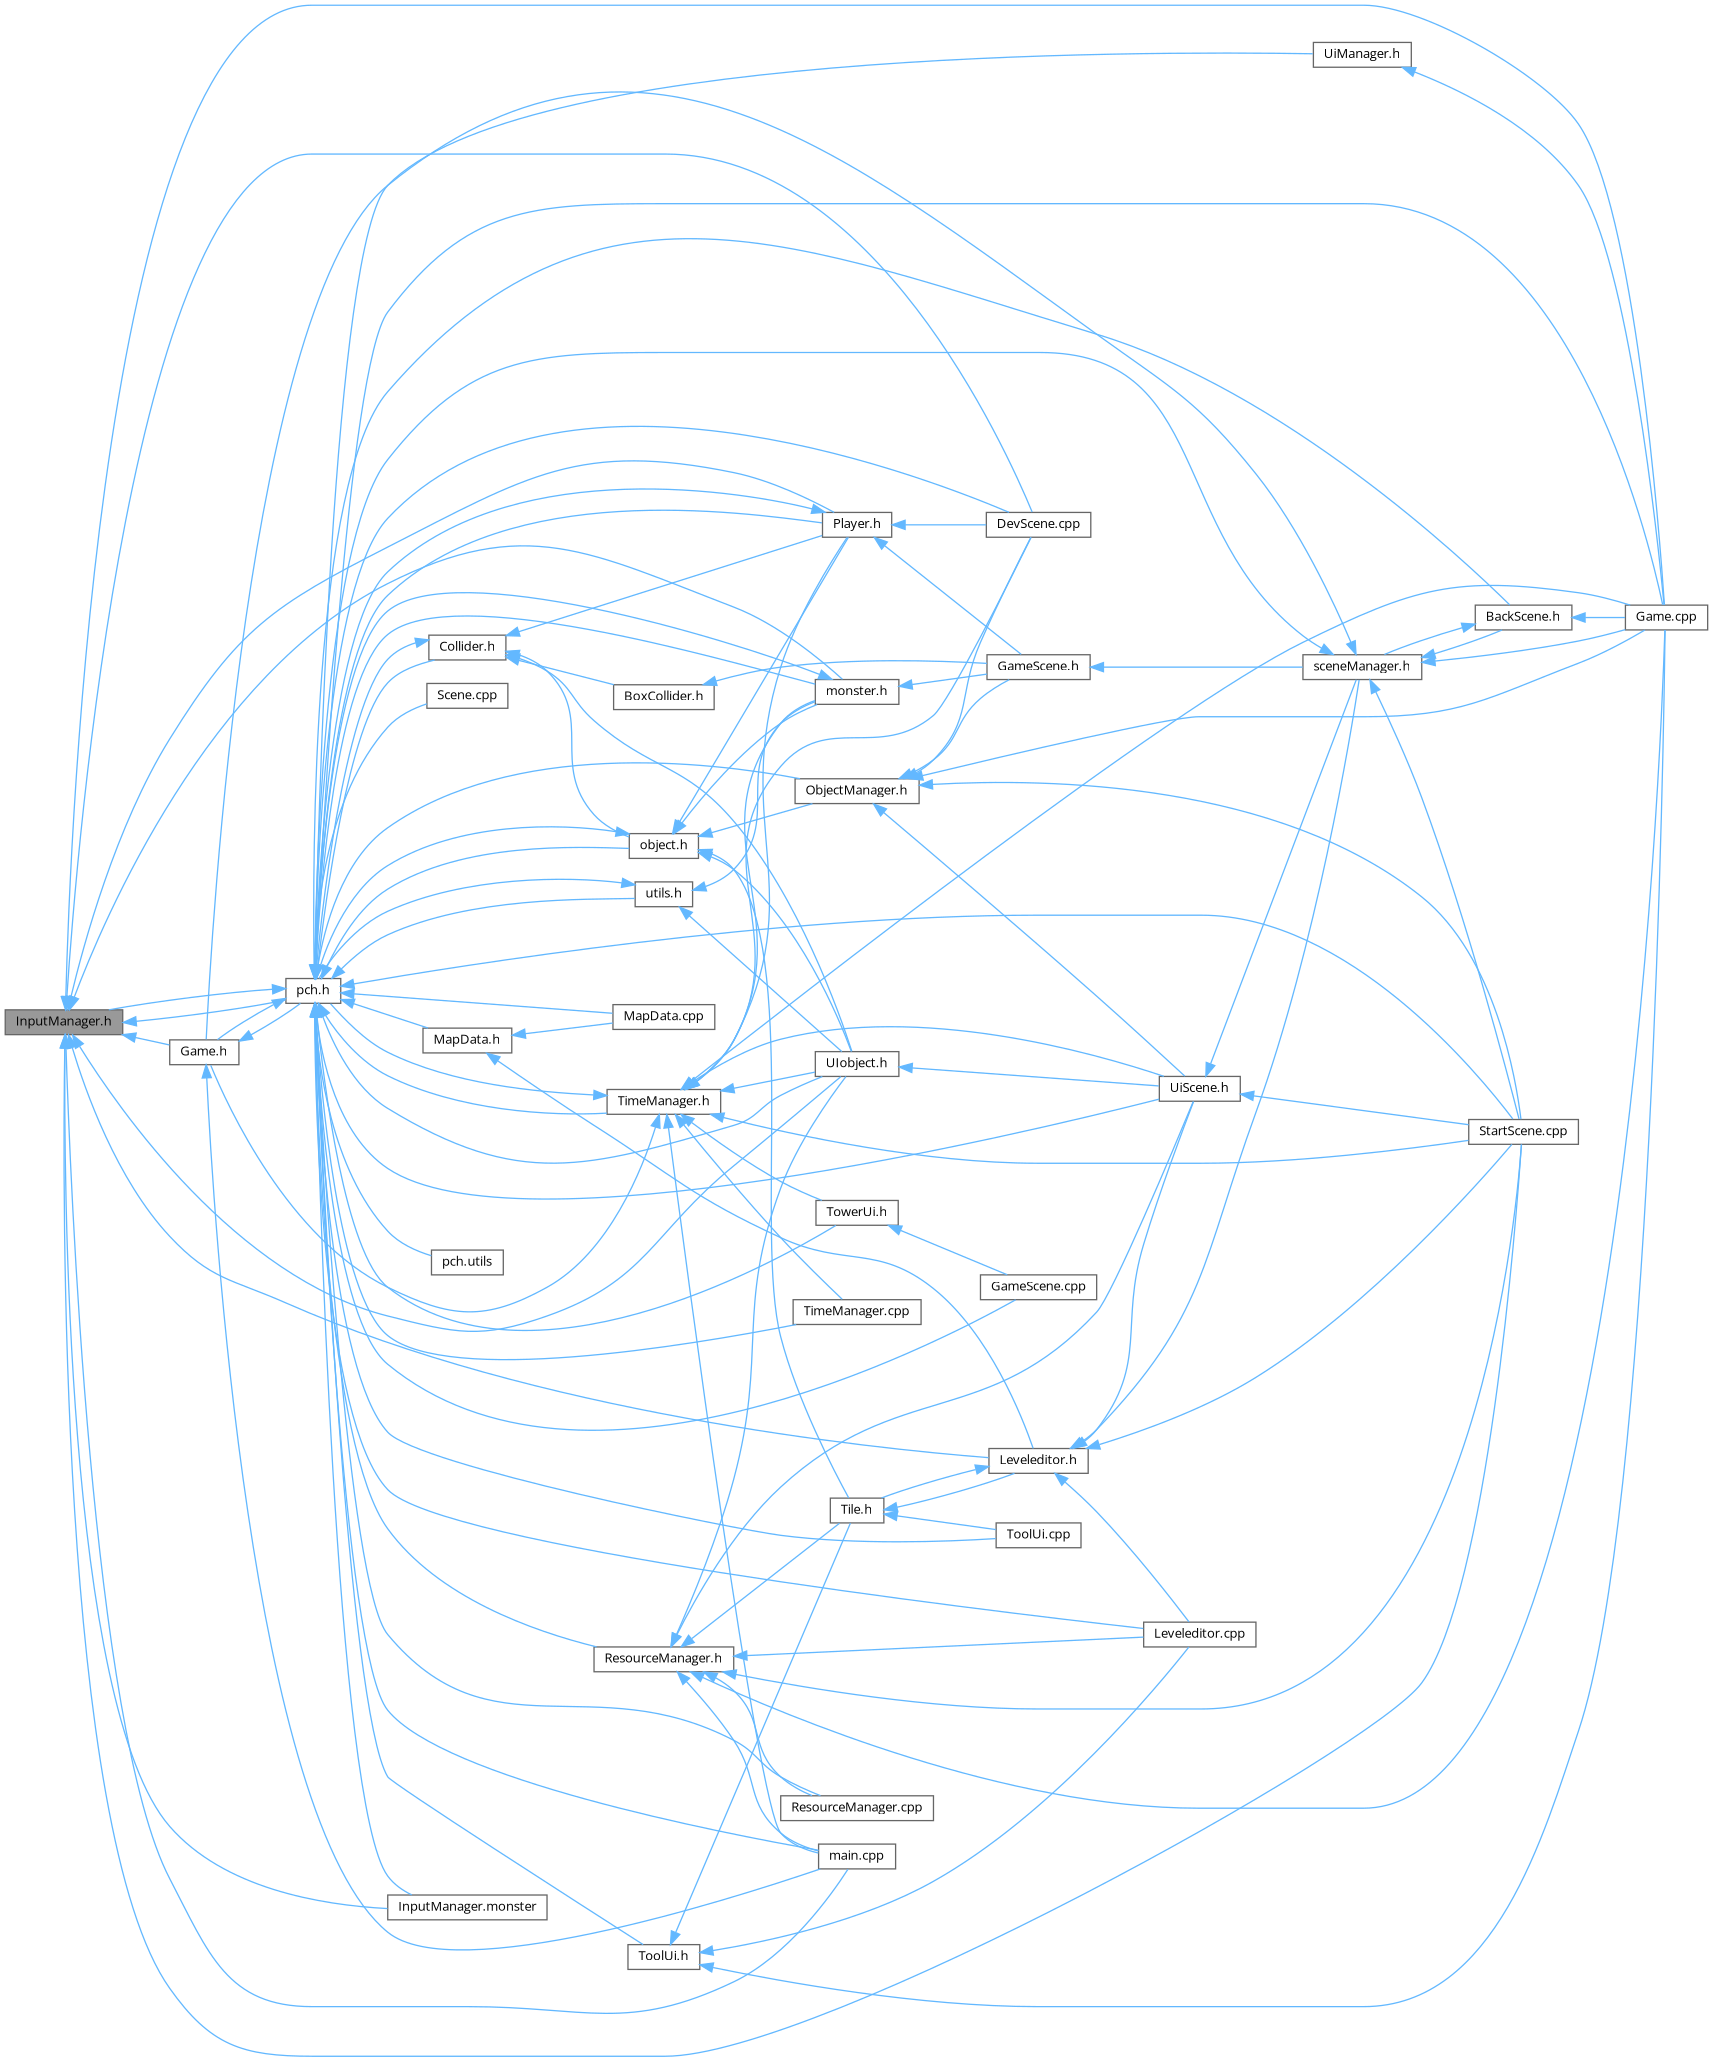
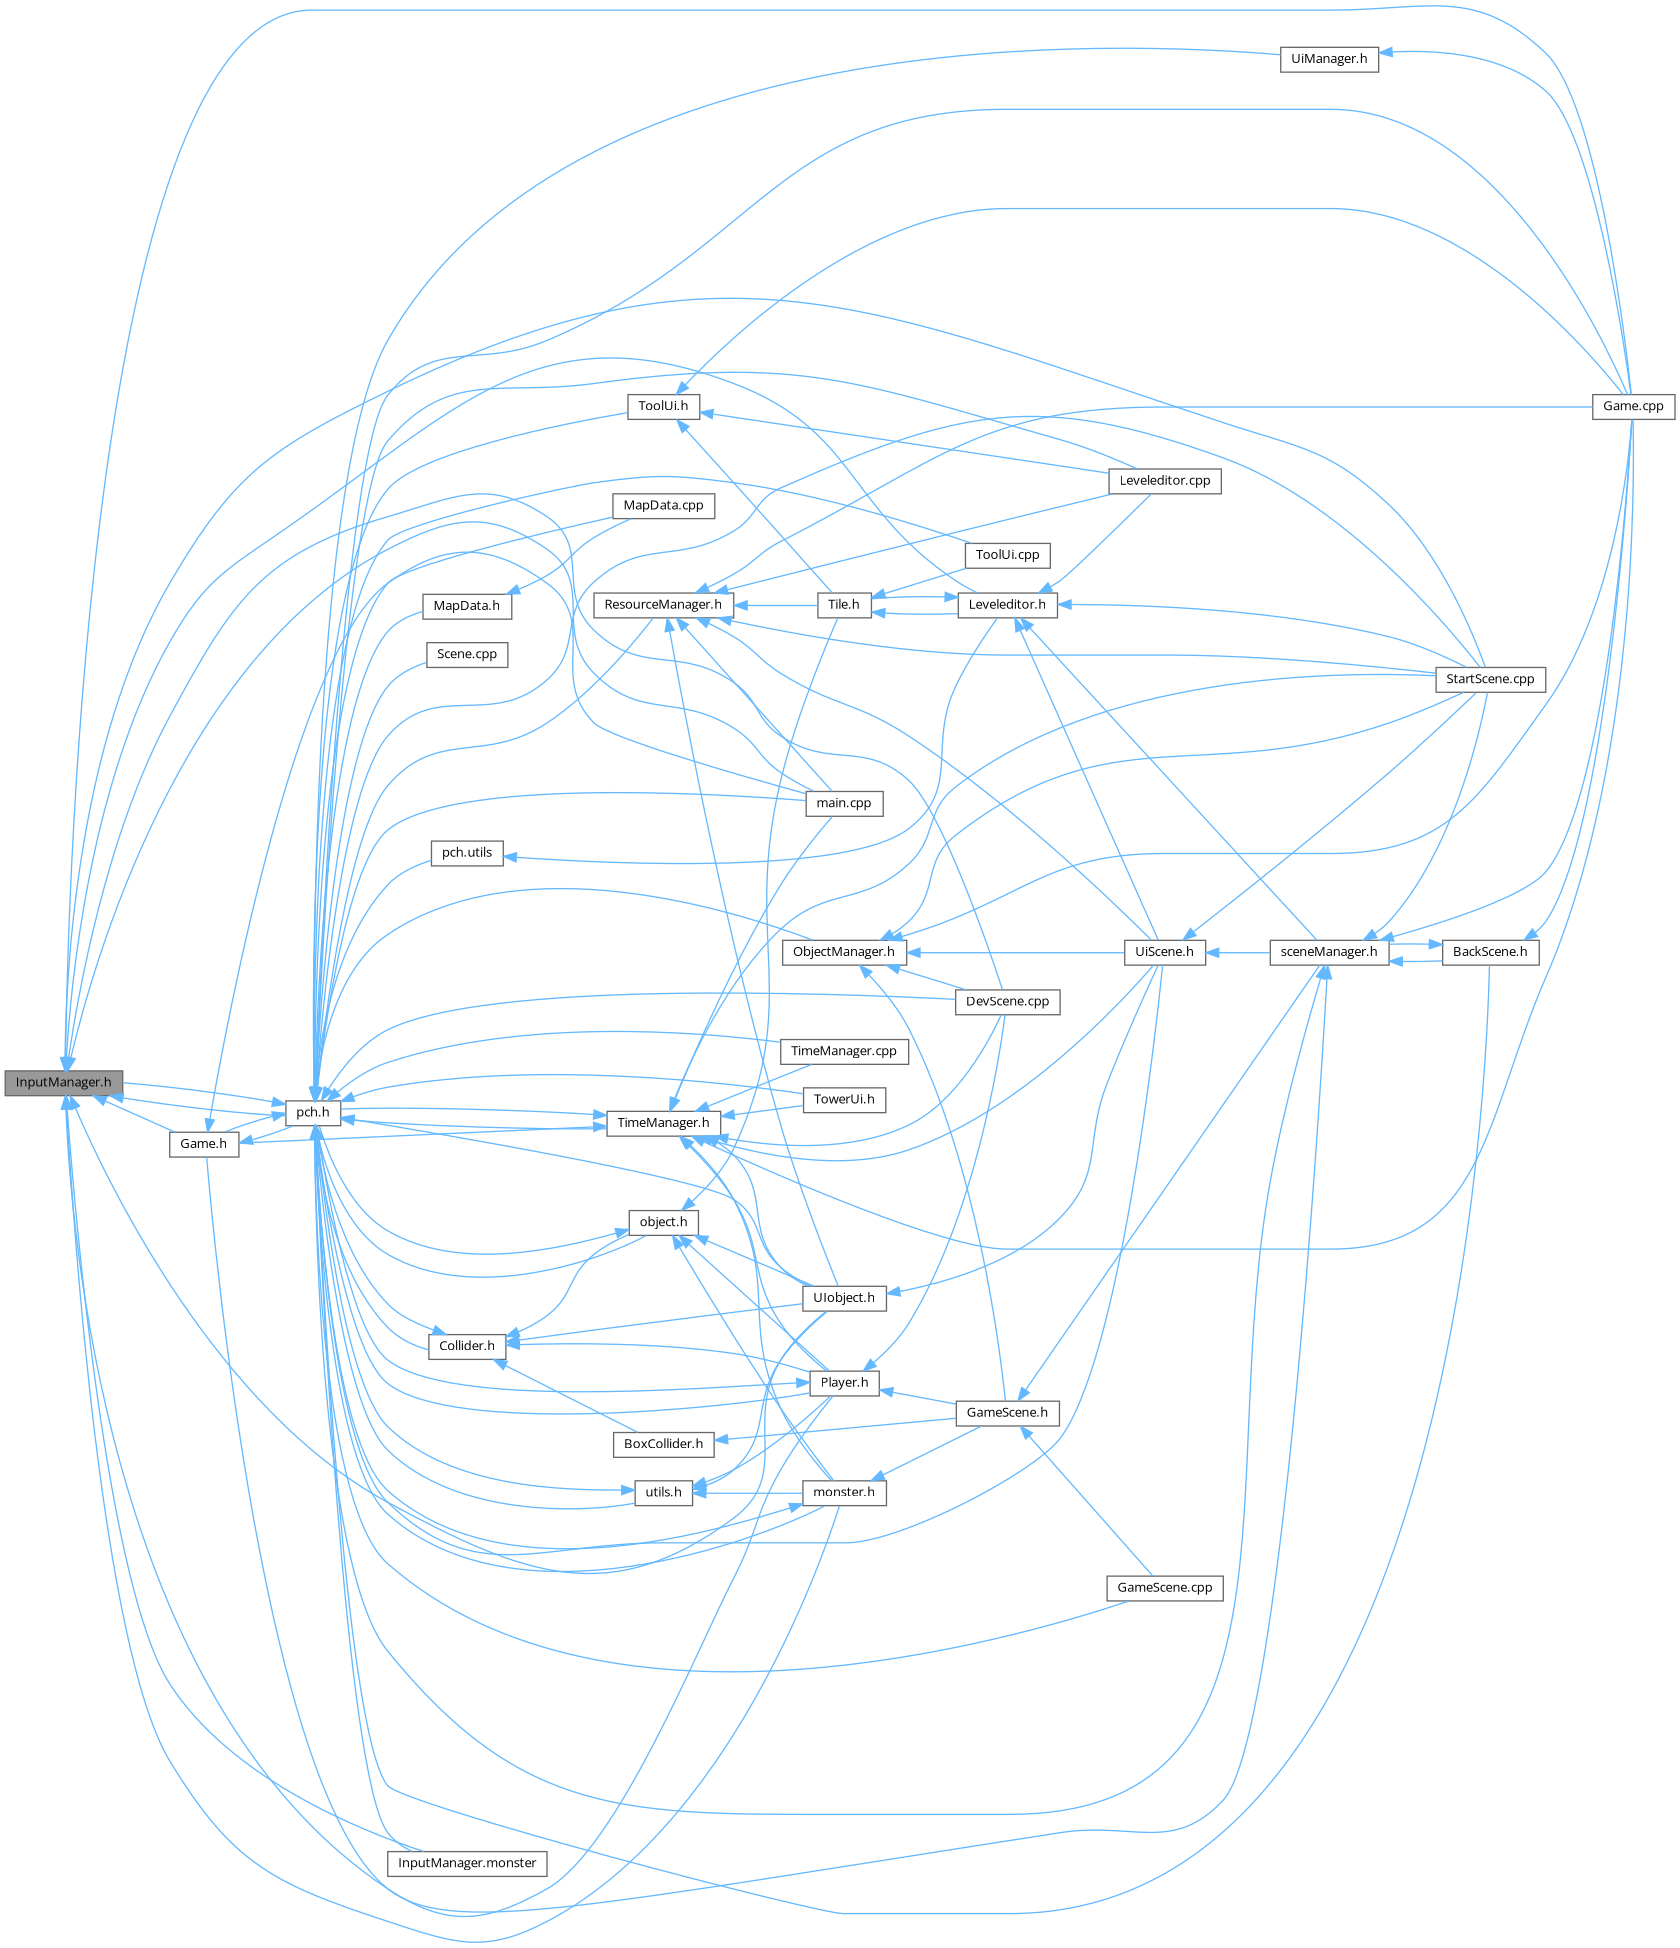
  digraph {
    fontname="Open Sans"
    rankdir=LR
    node [color=grey40 fillcolor=white fontname="Open Sans" fontsize=10 shape=box style=filled]
    edge [color=steelblue1 dir=back fontname="Open Sans" fontsize=10 labelfontname=Helvetica labelfontsize=10 style=solid]
    n1 [color=gray40 fillcolor=grey60 fontcolor=black height=0.2 label="InputManager.h" width=0.4]
    n2 [height=0.2 label="DevScene.cpp" width=0.4]
    n3 [height=0.2 label="Game.cpp" width=0.4]
    n4 [height=0.2 label="Game.h" width=0.4]
    n5 [height=0.2 label="main.cpp" width=0.4]
    n6 [height=0.2 label="pch.h" width=0.4]
    n7 [height=0.2 label="StartScene.cpp" width=0.4]
    n8 [height=0.2 label="Player.h" width=0.4]
    n9 [height=0.2 label="UIobject.h" width=0.4]
    n10 [height=0.2 label="Leveleditor.h" width=0.4]
    n11 [height=0.2 label="monster.h" width=0.4]
    n12 [height=0.2 label="InputManager.monster" width=0.4]
    n13 [height=0.2 label="BackScene.h" width=0.4]
    n14 [height=0.2 label="Collider.h" width=0.4]
    n15 [height=0.2 label="GameScene.cpp" width=0.4]
    n16 [height=0.2 label="UiScene.h" width=0.4]
    n17 [height=0.2 label="object.h" width=0.4]
    n18 [height=0.2 label="ObjectManager.h" width=0.4]
    n19 [height=0.2 label="Leveleditor.cpp" width=0.4]
    n20 [height=0.2 label="ToolUi.cpp" width=0.4]
    n21 [height=0.2 label="MapData.cpp" width=0.4]
    n22 [height=0.2 label="MapData.h" width=0.4]
-   n23 [height=0.2 label="ResourceManager.cpp" width=0.4]
    n24 [height=0.2 label="ResourceManager.h" width=0.4]
    n25 [height=0.2 label="Scene.cpp" width=0.4]
    n26 [height=0.2 label="TimeManager.cpp" width=0.4]
    n27 [height=0.2 label="TimeManager.h" width=0.4]
    n28 [height=0.2 label="TowerUi.h" width=0.4]
    n29 [height=0.2 label="ToolUi.h" width=0.4]
    n30 [height=0.2 label="UiManager.h" width=0.4]
    n31 [height=0.2 label="pch.utils" width=0.4]
    n32 [height=0.2 label="utils.h" width=0.4]
    n33 [height=0.2 label="GameScene.h" width=0.4]
    n34 [height=0.2 label="sceneManager.h" width=0.4]
    n35 [height=0.2 label="Tile.h" width=0.4]
    n36 [height=0.2 label="BoxCollider.h" width=0.4]
    n1 -> n2
    n1 -> n3
    n1 -> n4
    n1 -> n5
    n1 -> n6
    n1 -> n7
    n1 -> n8
    n1 -> n9
    n1 -> n10
    n1 -> n11
    n1 -> n12
    n4 -> n5
    n4 -> n6
    n6 -> n1
    n6 -> n2
    n6 -> n3
    n6 -> n4
    n6 -> n5
    n6 -> n7
    n6 -> n8
    n6 -> n9
    n6 -> n11
    n6 -> n12
    n6 -> n13
    n6 -> n14
    n6 -> n15
    n6 -> n16
    n6 -> n17
    n6 -> n18
    n6 -> n19
    n6 -> n20
    n6 -> n21
    n6 -> n22
-   n6 -> n23
    n6 -> n24
    n6 -> n25
    n6 -> n26
    n6 -> n27
    n6 -> n28
    n6 -> n29
    n6 -> n30
    n6 -> n31
    n6 -> n32
    n8 -> n2
    n8 -> n6
    n8 -> n33
    n9 -> n16
    n10 -> n7
    n10 -> n16
    n10 -> n19
    n10 -> n34
    n10 -> n35
    n11 -> n6
    n11 -> n33
    n13 -> n3
    n13 -> n34
    n14 -> n6
    n14 -> n8
    n14 -> n9
    n14 -> n17
    n14 -> n36
    n16 -> n7
    n16 -> n34
    n17 -> n6
    n17 -> n8
    n17 -> n9
    n17 -> n11
-   n17 -> n18
    n17 -> n35
    n18 -> n2
    n18 -> n3
    n18 -> n7
    n18 -> n16
    n18 -> n33
-   n22 -> n10
+   n31 -> n10
    n22 -> n21
    n24 -> n3
    n24 -> n5
    n24 -> n7
    n24 -> n9
    n24 -> n16
    n24 -> n19
-   n24 -> n23
    n24 -> n35
    n27 -> n2
    n27 -> n3
    n27 -> n4
    n27 -> n5
    n27 -> n6
    n27 -> n7
    n27 -> n8
    n27 -> n9
    n27 -> n11
    n27 -> n16
    n27 -> n26
    n27 -> n28
    n29 -> n3
    n29 -> n19
    n29 -> n35
    n30 -> n3
    n32 -> n6
+   n32 -> n8
    n32 -> n9
    n32 -> n11
-   n28 -> n15
+   n33 -> n15
    n33 -> n34
    n34 -> n3
    n34 -> n4
    n34 -> n6
    n34 -> n7
    n34 -> n13
    n35 -> n10
    n35 -> n20
    n36 -> n33
  }
